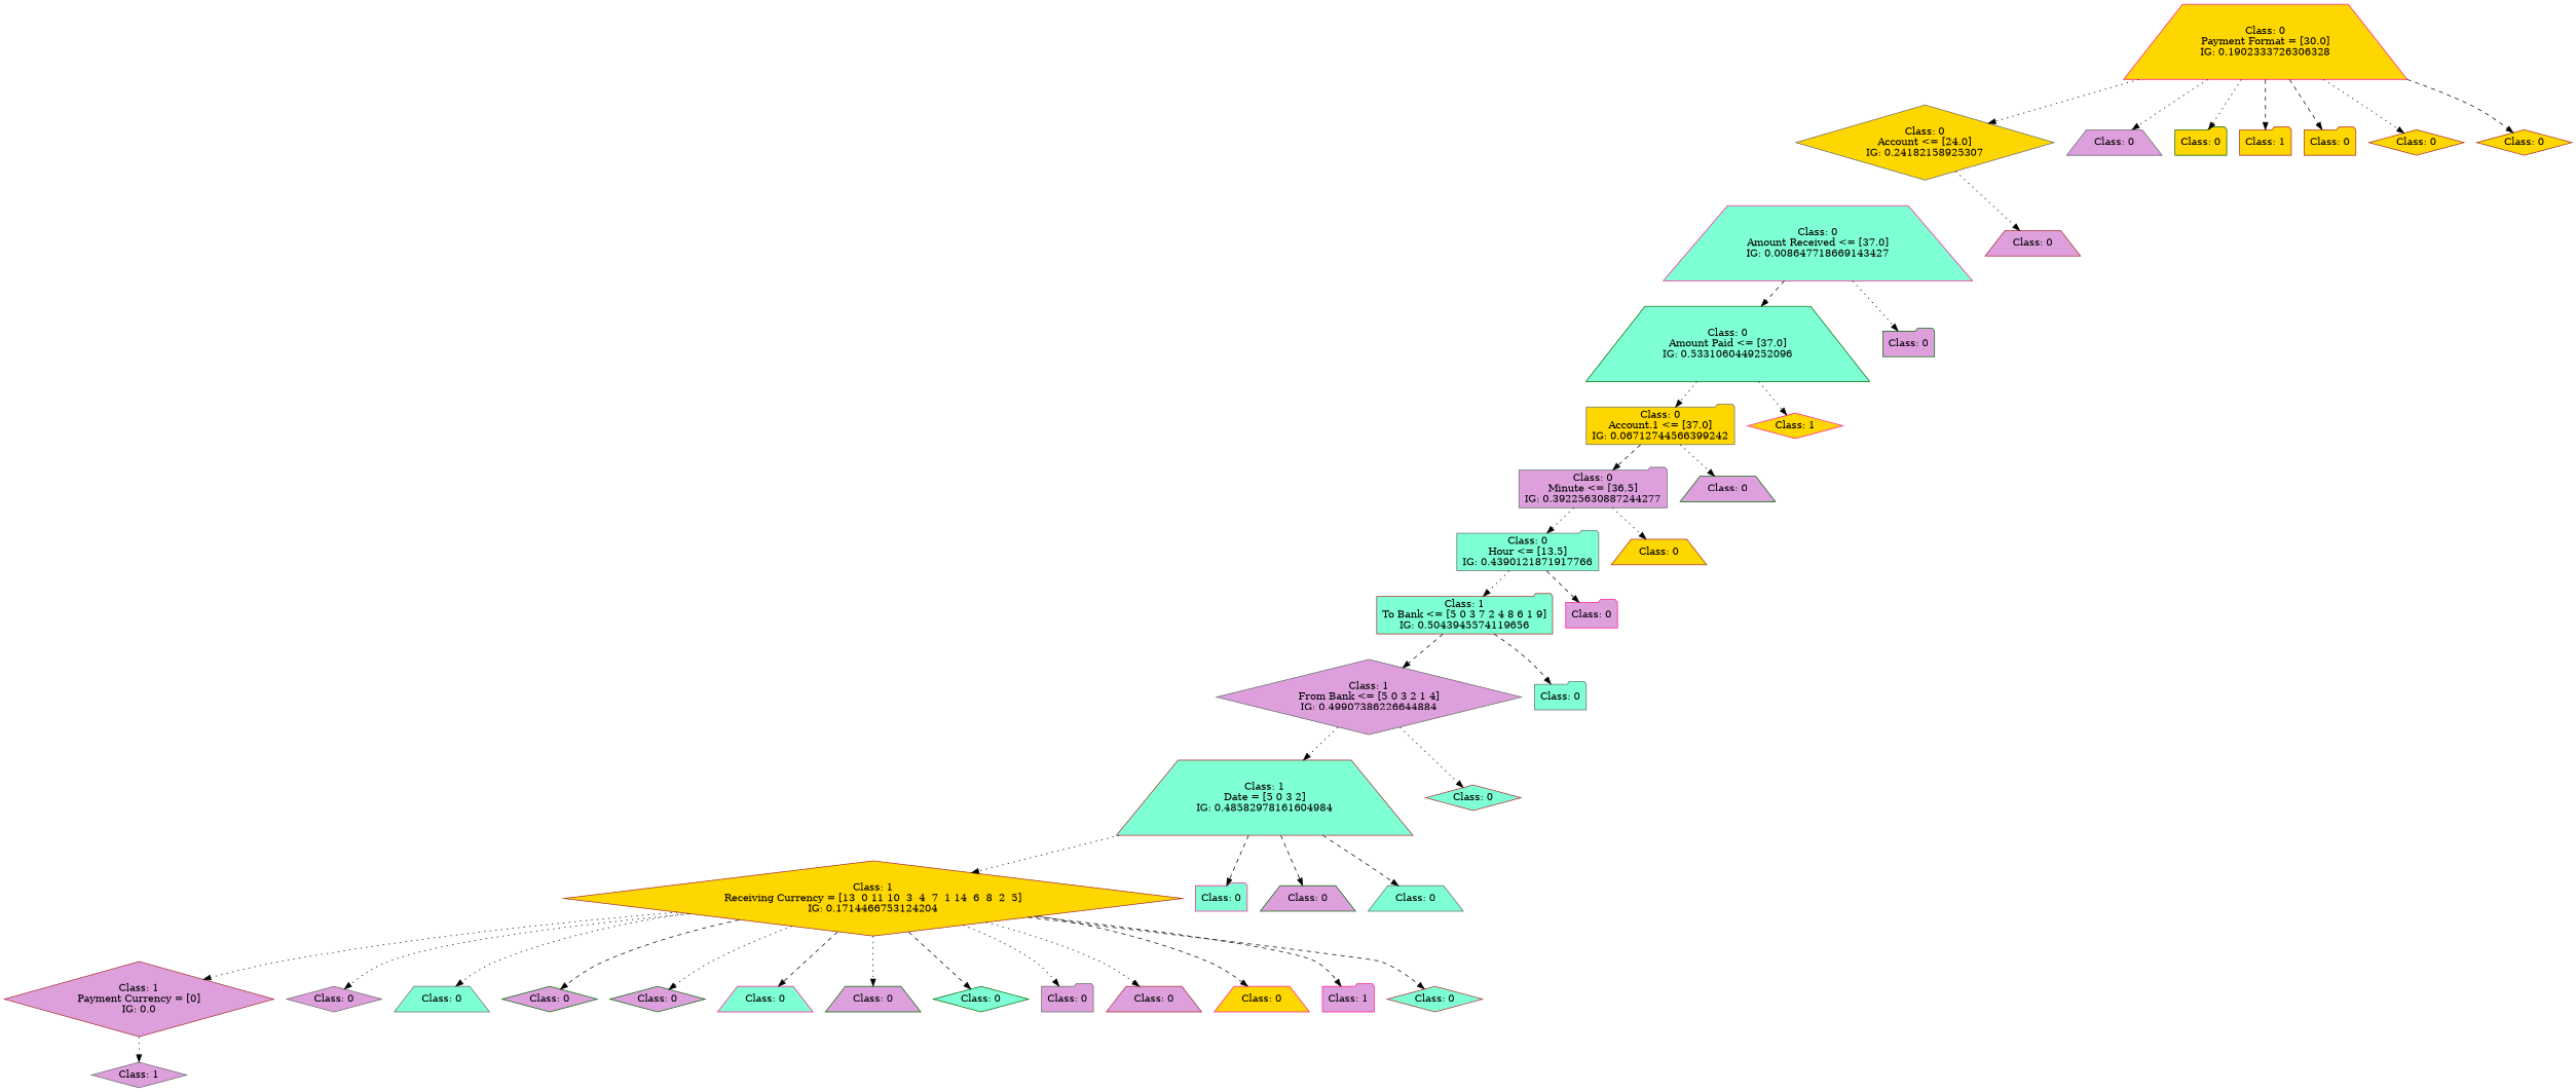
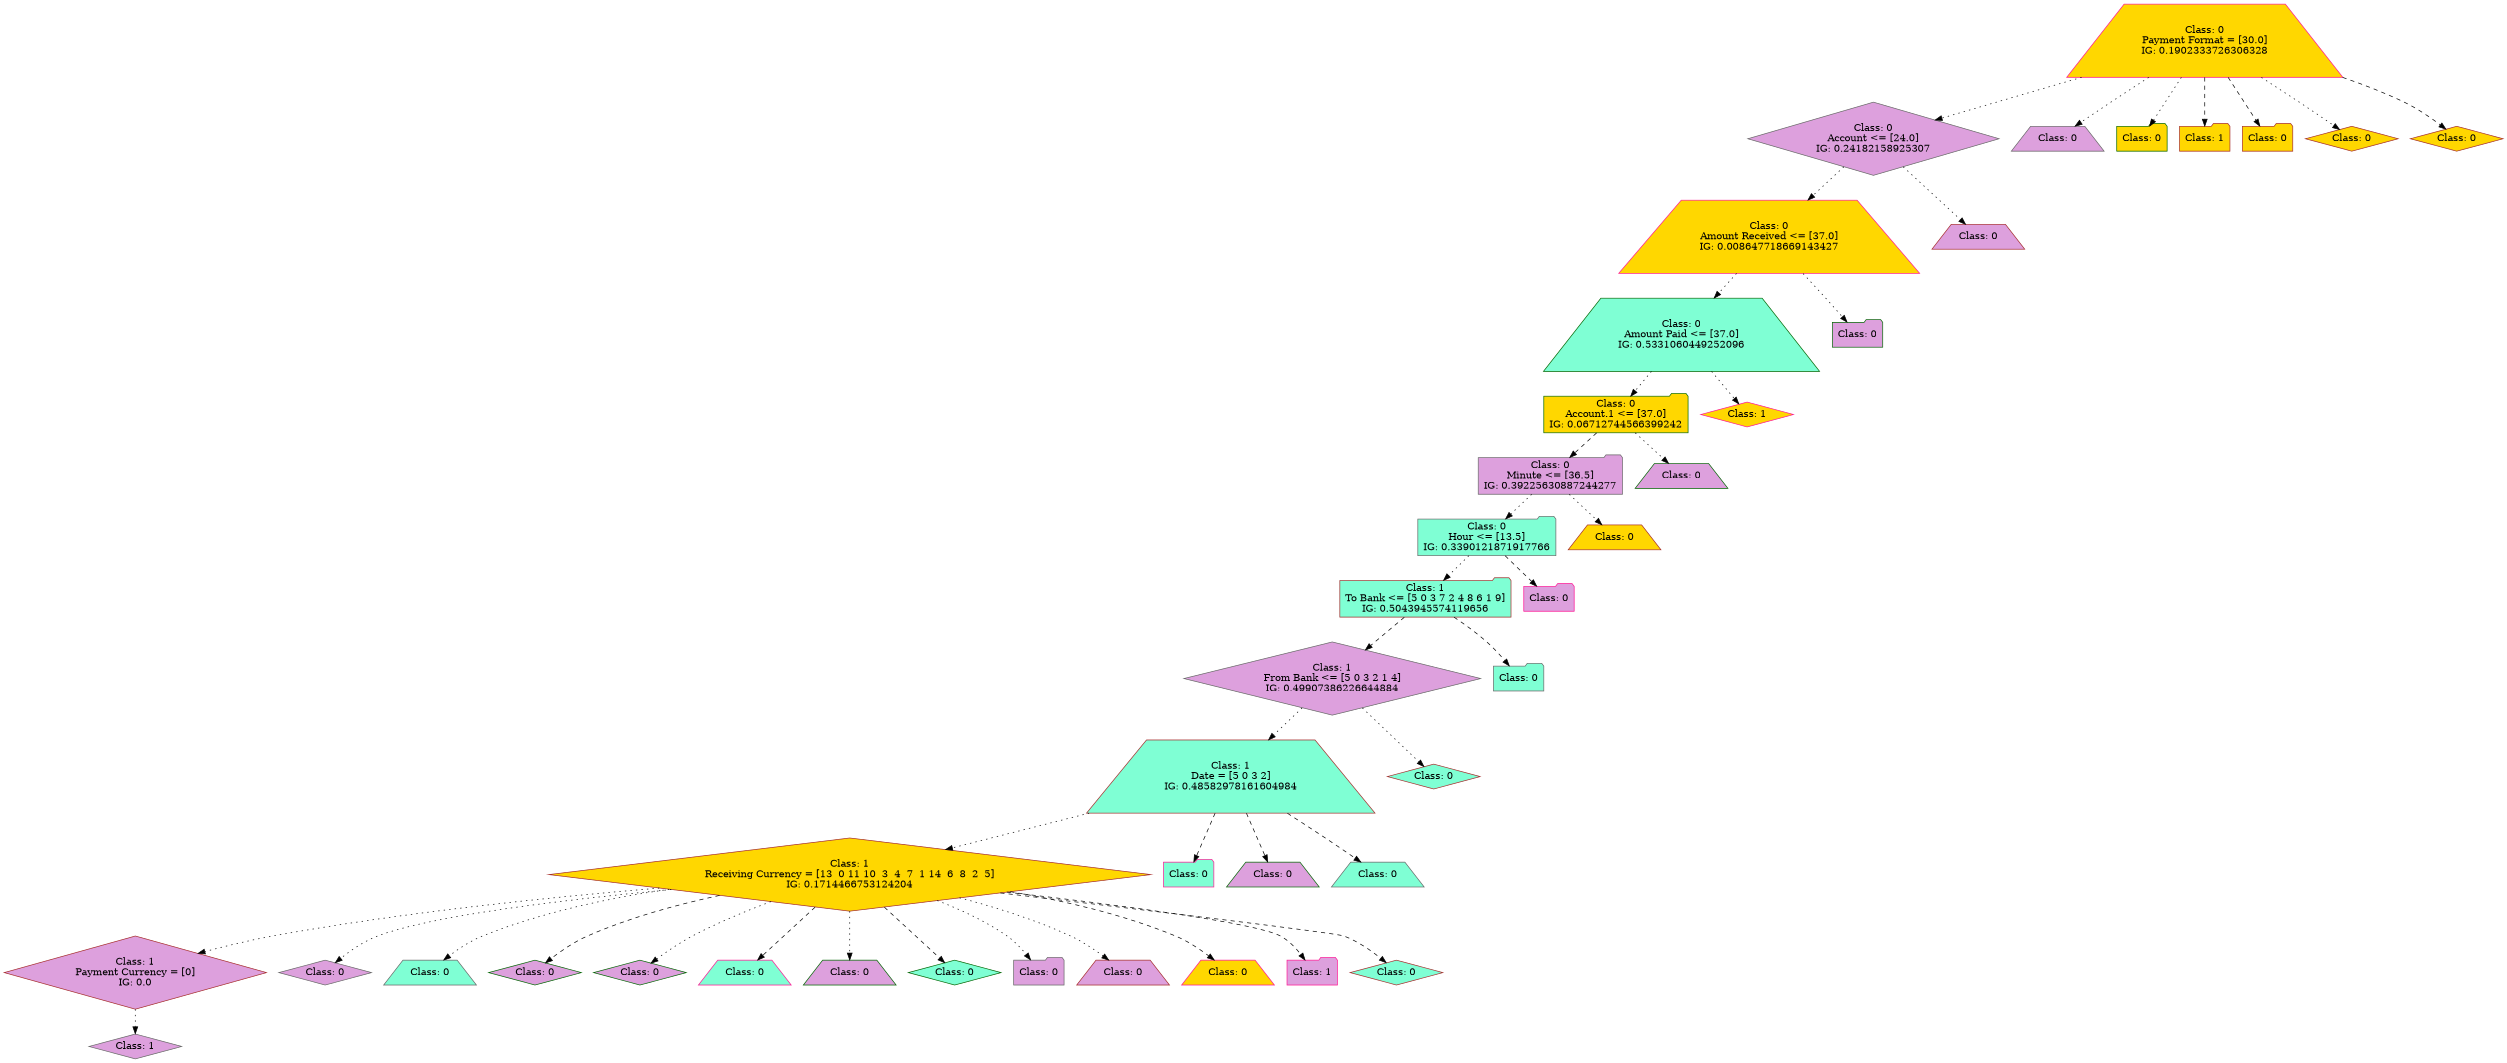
  digraph {
    rankdir=TD
    node [color=brown fillcolor=plum shape=trapezium style=filled]
    edge [style=dotted]
    n1 [color=deeppink fillcolor=gold label="Class: 0\nPayment Format = [30.0]\nIG: 0.1902333726306328"]
-   n2 [color=gray40 fillcolor=gold label="Class: 0\nAccount <= [24.0]\nIG: 0.24182158925307" shape=diamond]
+   n2 [color=gray40 label="Class: 0\nAccount <= [24.0]\nIG: 0.24182158925307" shape=diamond]
    n3 [color=gray40 label="Class: 0\n"]
    n4 [color=darkgreen fillcolor=gold label="Class: 0\n" shape=folder]
    n5 [fillcolor=gold label="Class: 1\n" shape=folder]
    n6 [fillcolor=gold label="Class: 0\n" shape=folder]
    n7 [fillcolor=gold label="Class: 0\n" shape=diamond]
    n8 [fillcolor=gold label="Class: 0\n" shape=diamond]
-   n9 [color=deeppink fillcolor=aquamarine label="Class: 0\nAmount Received <= [37.0]\nIG: 0.008647718669143427"]
+   n9 [color=deeppink fillcolor=gold label="Class: 0\nAmount Received <= [37.0]\nIG: 0.008647718669143427"]
    n10 [label="Class: 0\n"]
    n11 [color=darkgreen fillcolor=aquamarine label="Class: 0\nAmount Paid <= [37.0]\nIG: 0.5331060449252096"]
    n12 [color=darkgreen label="Class: 0\n" shape=folder]
-   n13 [color=gray40 fillcolor=gold label="Class: 0\nAccount.1 <= [37.0]\nIG: 0.06712744566399242" shape=folder]
+   n13 [color=darkgreen fillcolor=gold label="Class: 0\nAccount.1 <= [37.0]\nIG: 0.06712744566399242" shape=folder]
    n14 [color=deeppink fillcolor=gold label="Class: 1\n" shape=diamond]
    n15 [color=gray40 label="Class: 0\nMinute <= [36.5]\nIG: 0.39225630887244277" shape=folder]
    n16 [color=darkgreen label="Class: 0\n"]
-   n17 [color=gray40 fillcolor=aquamarine label="Class: 0\nHour <= [13.5]\nIG: 0.4390121871917766" shape=folder]
+   n17 [color=gray40 fillcolor=aquamarine label="Class: 0\nHour <= [13.5]\nIG: 0.3390121871917766" shape=folder]
    n18 [fillcolor=gold label="Class: 0\n"]
    n19 [fillcolor=aquamarine label="Class: 1\nTo Bank <= [5 0 3 7 2 4 8 6 1 9]\nIG: 0.5043945574119656" shape=folder]
    n20 [color=deeppink label="Class: 0\n" shape=folder]
    n21 [color=gray40 label="Class: 1\nFrom Bank <= [5 0 3 2 1 4]\nIG: 0.49907386226644884" shape=diamond]
    n22 [color=gray40 fillcolor=aquamarine label="Class: 0\n" shape=folder]
    n23 [fillcolor=aquamarine label="Class: 1\nDate = [5 0 3 2]\nIG: 0.48582978161604984"]
    n24 [fillcolor=aquamarine label="Class: 0\n" shape=diamond]
    n25 [fillcolor=gold label="Class: 1\nReceiving Currency = [13  0 11 10  3  4  7  1 14  6  8  2  5]\nIG: 0.1714466753124204" shape=diamond]
    n26 [color=deeppink fillcolor=aquamarine label="Class: 0\n" shape=folder]
    n27 [color=darkgreen label="Class: 0\n"]
    n28 [color=gray40 fillcolor=aquamarine label="Class: 0\n"]
    n29 [label="Class: 1\nPayment Currency = [0]\nIG: 0.0" shape=diamond]
    n30 [color=gray40 label="Class: 0\n" shape=diamond]
    n31 [color=gray40 fillcolor=aquamarine label="Class: 0\n"]
    n32 [color=darkgreen label="Class: 0\n" shape=diamond]
    n33 [color=darkgreen label="Class: 0\n" shape=diamond]
    n34 [color=deeppink fillcolor=aquamarine label="Class: 0\n"]
    n35 [color=darkgreen label="Class: 0\n"]
    n36 [color=darkgreen fillcolor=aquamarine label="Class: 0\n" shape=diamond]
    n37 [color=gray40 label="Class: 0\n" shape=folder]
    n38 [label="Class: 0\n"]
    n39 [color=deeppink fillcolor=gold label="Class: 0\n"]
    n40 [color=deeppink label="Class: 1\n" shape=folder]
    n41 [fillcolor=aquamarine label="Class: 0\n" shape=diamond]
    n42 [color=gray40 label="Class: 1\n" shape=diamond]
    n1 -> n2
    n1 -> n3
    n1 -> n4
    n1 -> n5 [style=dashed]
    n1 -> n6 [style=dashed]
    n1 -> n7
    n1 -> n8 [style=dashed]
+   n2 -> n9
    n2 -> n10
-   n9 -> n11 [style=dashed]
+   n9 -> n11
    n9 -> n12
    n11 -> n13
    n11 -> n14
    n13 -> n15 [style=dashed]
    n13 -> n16
    n15 -> n17
    n15 -> n18
    n17 -> n19
    n17 -> n20 [style=dashed]
    n19 -> n21 [style=dashed]
    n19 -> n22 [style=dashed]
    n21 -> n23
    n21 -> n24
    n23 -> n25
    n23 -> n26 [style=dashed]
    n23 -> n27 [style=dashed]
    n23 -> n28 [style=dashed]
    n25 -> n29
    n25 -> n30
    n25 -> n31
    n25 -> n32 [style=dashed]
    n25 -> n33
    n25 -> n34 [style=dashed]
    n25 -> n35
    n25 -> n36 [style=dashed]
    n25 -> n37
    n25 -> n38
    n25 -> n39 [style=dashed]
    n25 -> n40 [style=dashed]
    n25 -> n41 [style=dashed]
    n29 -> n42
  }
